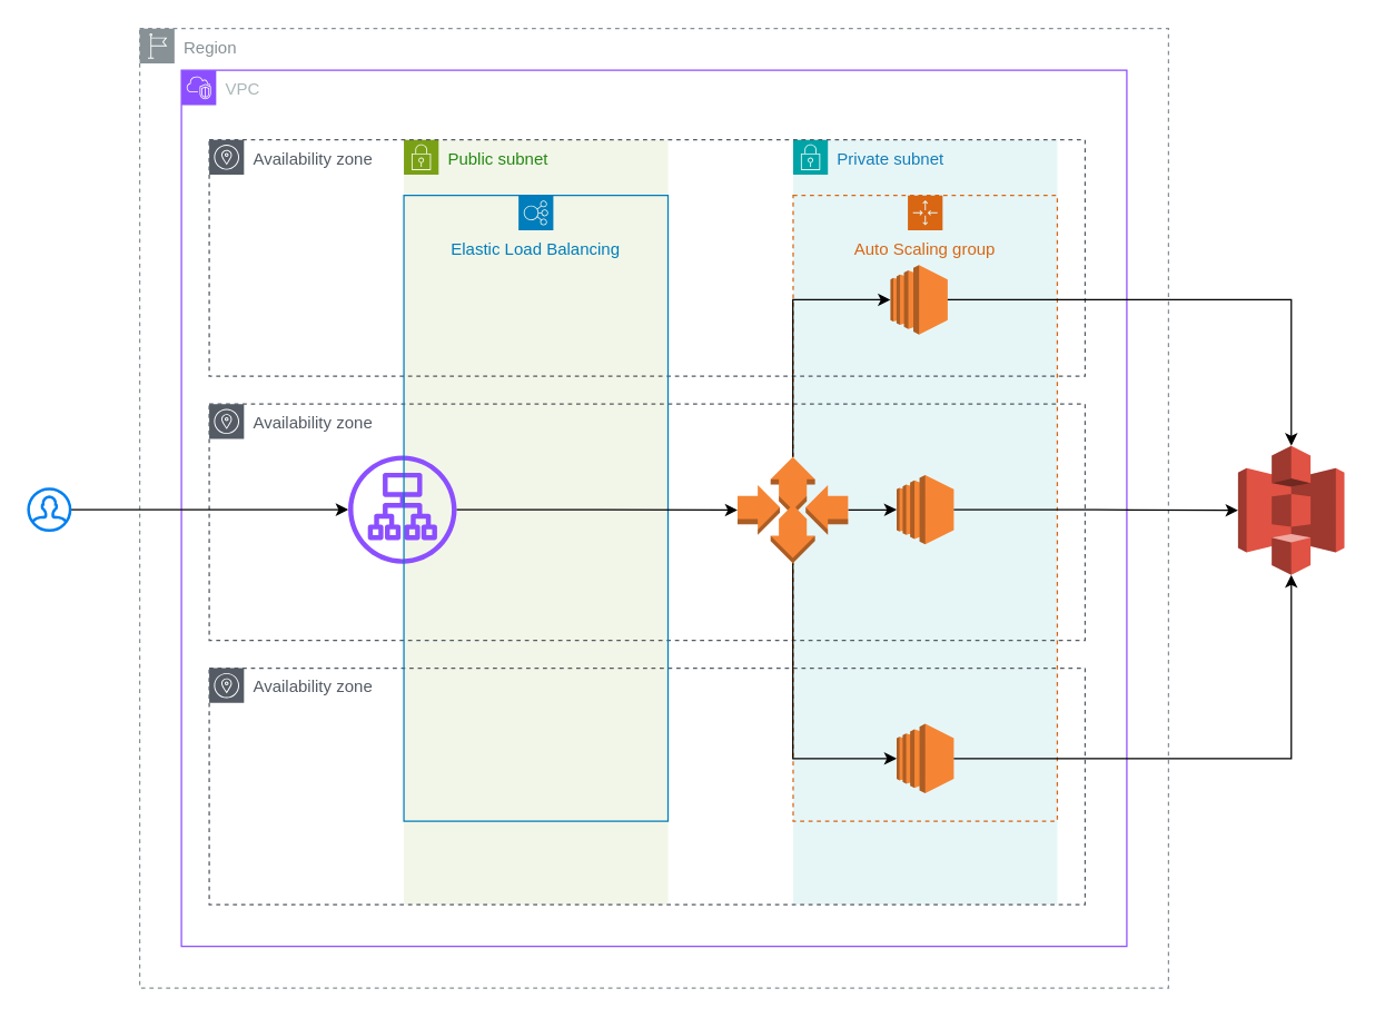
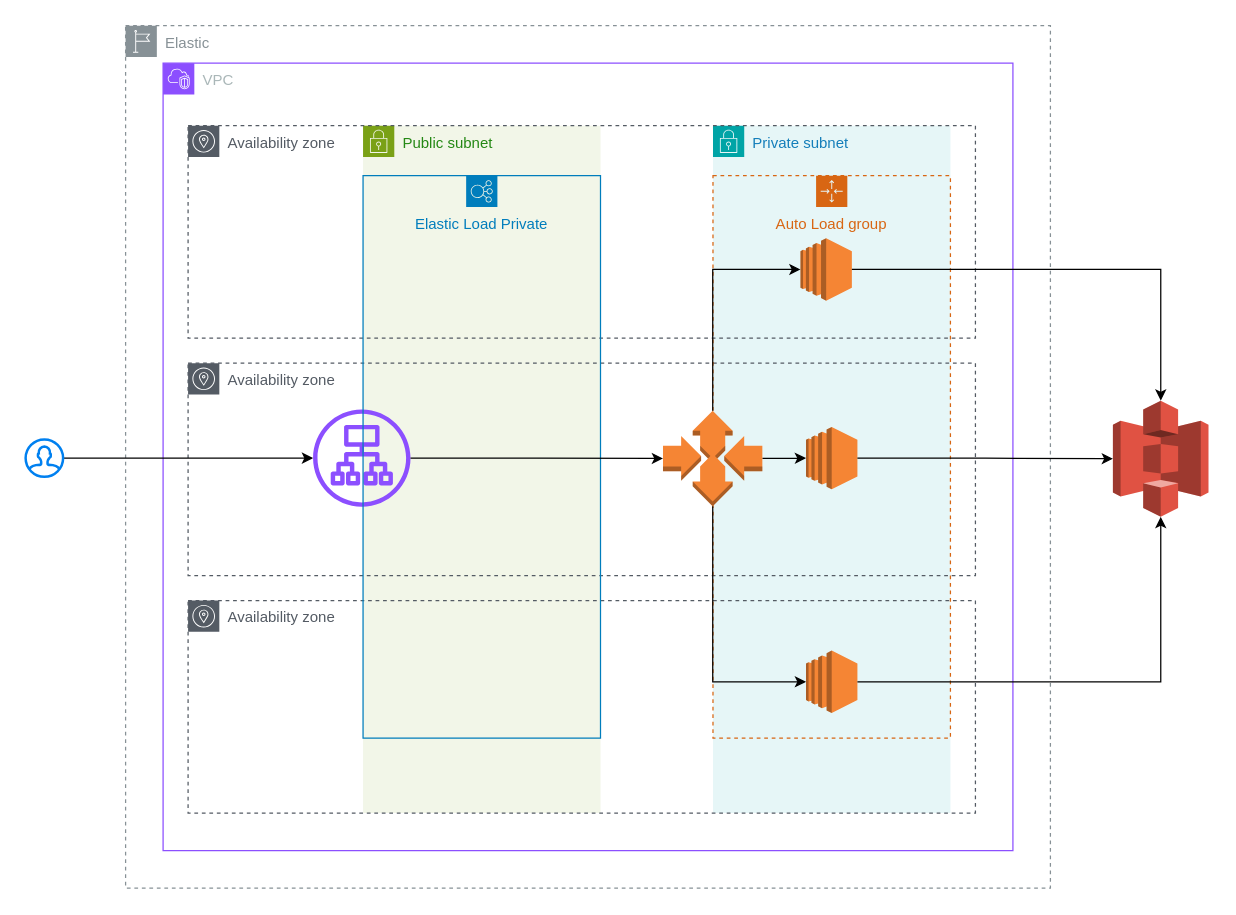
  <mxCell id="0" />
  <mxCell id="1" parent="0" />
- <mxCell id="2" value="Region" style="sketch=0;outlineConnect=0;gradientColor=none;html=1;whiteSpace=wrap;fontSize=12;fontStyle=0;shape=mxgraph.aws4.group;grIcon=mxgraph.aws4.group_region;strokeColor=#879196;fillColor=none;verticalAlign=top;align=left;spacingLeft=30;fontColor=#879196;dashed=1;" vertex="1" parent="1"><mxGeometry x="100" y="20" width="740" height="690" as="geometry" /></mxCell>
+ <mxCell id="2" value="Elastic" style="sketch=0;outlineConnect=0;gradientColor=none;html=1;whiteSpace=wrap;fontSize=12;fontStyle=0;shape=mxgraph.aws4.group;grIcon=mxgraph.aws4.group_region;strokeColor=#879196;fillColor=none;verticalAlign=top;align=left;spacingLeft=30;fontColor=#879196;dashed=1;" vertex="1" parent="1"><mxGeometry x="100" y="20" width="740" height="690" as="geometry" /></mxCell>
  <mxCell id="3" value="VPC" style="points=[[0,0],[0.25,0],[0.5,0],[0.75,0],[1,0],[1,0.25],[1,0.5],[1,0.75],[1,1],[0.75,1],[0.5,1],[0.25,1],[0,1],[0,0.75],[0,0.5],[0,0.25]];outlineConnect=0;gradientColor=none;html=1;whiteSpace=wrap;fontSize=12;fontStyle=0;container=1;pointerEvents=0;collapsible=0;recursiveResize=0;shape=mxgraph.aws4.group;grIcon=mxgraph.aws4.group_vpc2;strokeColor=#8C4FFF;fillColor=none;verticalAlign=top;align=left;spacingLeft=30;fontColor=#AAB7B8;dashed=0;" vertex="1" parent="1"><mxGeometry x="130" y="50" width="680" height="630" as="geometry" /></mxCell>
  <mxCell id="4" value="Private subnet" style="points=[[0,0],[0.25,0],[0.5,0],[0.75,0],[1,0],[1,0.25],[1,0.5],[1,0.75],[1,1],[0.75,1],[0.5,1],[0.25,1],[0,1],[0,0.75],[0,0.5],[0,0.25]];outlineConnect=0;gradientColor=none;html=1;whiteSpace=wrap;fontSize=12;fontStyle=0;container=1;pointerEvents=0;collapsible=0;recursiveResize=0;shape=mxgraph.aws4.group;grIcon=mxgraph.aws4.group_security_group;grStroke=0;strokeColor=#00A4A6;fillColor=#E6F6F7;verticalAlign=top;align=left;spacingLeft=30;fontColor=#147EBA;dashed=0;" vertex="1" parent="1"><mxGeometry x="570" y="100" width="190" height="550" as="geometry" /></mxCell>
  <mxCell id="5" value="Public subnet" style="points=[[0,0],[0.25,0],[0.5,0],[0.75,0],[1,0],[1,0.25],[1,0.5],[1,0.75],[1,1],[0.75,1],[0.5,1],[0.25,1],[0,1],[0,0.75],[0,0.5],[0,0.25]];outlineConnect=0;gradientColor=none;html=1;whiteSpace=wrap;fontSize=12;fontStyle=0;container=1;pointerEvents=0;collapsible=0;recursiveResize=0;shape=mxgraph.aws4.group;grIcon=mxgraph.aws4.group_security_group;grStroke=0;strokeColor=#7AA116;fillColor=#F2F6E8;verticalAlign=top;align=left;spacingLeft=30;fontColor=#248814;dashed=0;" vertex="1" parent="1"><mxGeometry x="290" y="100" width="190" height="550" as="geometry" /></mxCell>
  <mxCell id="6" value="Availability zone" style="sketch=0;outlineConnect=0;gradientColor=none;html=1;whiteSpace=wrap;fontSize=12;fontStyle=0;shape=mxgraph.aws4.group;grIcon=mxgraph.aws4.group_availability_zone;strokeColor=#545B64;fillColor=none;verticalAlign=top;align=left;spacingLeft=30;fontColor=#545B64;dashed=1;" vertex="1" parent="1"><mxGeometry x="150" y="100" width="630" height="170" as="geometry" /></mxCell>
  <mxCell id="7" value="Availability zone" style="sketch=0;outlineConnect=0;gradientColor=none;html=1;whiteSpace=wrap;fontSize=12;fontStyle=0;shape=mxgraph.aws4.group;grIcon=mxgraph.aws4.group_availability_zone;strokeColor=#545B64;fillColor=none;verticalAlign=top;align=left;spacingLeft=30;fontColor=#545B64;dashed=1;" vertex="1" parent="1"><mxGeometry x="150" y="290" width="630" height="170" as="geometry" /></mxCell>
  <mxCell id="8" value="Availability zone" style="sketch=0;outlineConnect=0;gradientColor=none;html=1;whiteSpace=wrap;fontSize=12;fontStyle=0;shape=mxgraph.aws4.group;grIcon=mxgraph.aws4.group_availability_zone;strokeColor=#545B64;fillColor=none;verticalAlign=top;align=left;spacingLeft=30;fontColor=#545B64;dashed=1;" vertex="1" parent="1"><mxGeometry x="150" y="480" width="630" height="170" as="geometry" /></mxCell>
  <mxCell id="9" value="" style="sketch=0;outlineConnect=0;fontColor=#232F3E;gradientColor=none;fillColor=#8C4FFF;strokeColor=none;dashed=0;verticalLabelPosition=bottom;verticalAlign=top;align=center;html=1;fontSize=12;fontStyle=0;aspect=fixed;pointerEvents=1;shape=mxgraph.aws4.application_load_balancer;" vertex="1" parent="1"><mxGeometry x="250" y="327" width="78" height="78" as="geometry" /></mxCell>
- <mxCell id="10" value="Elastic Load Balancing" style="sketch=0;outlineConnect=0;gradientColor=none;html=1;whiteSpace=wrap;fontSize=12;fontStyle=0;shape=mxgraph.aws4.groupCenter;grIcon=mxgraph.aws4.group_elastic_load_balancing;grStroke=1;strokeColor=#007DBC;fillColor=none;verticalAlign=top;align=center;fontColor=#007DBC;dashed=0;spacingTop=25;" vertex="1" parent="1"><mxGeometry x="290" y="140" width="190" height="450" as="geometry" /></mxCell>
- <mxCell id="11" value="Auto Scaling group" style="points=[[0,0],[0.25,0],[0.5,0],[0.75,0],[1,0],[1,0.25],[1,0.5],[1,0.75],[1,1],[0.75,1],[0.5,1],[0.25,1],[0,1],[0,0.75],[0,0.5],[0,0.25]];outlineConnect=0;gradientColor=none;html=1;whiteSpace=wrap;fontSize=12;fontStyle=0;container=1;pointerEvents=0;collapsible=0;recursiveResize=0;shape=mxgraph.aws4.groupCenter;grIcon=mxgraph.aws4.group_auto_scaling_group;grStroke=1;strokeColor=#D86613;fillColor=none;verticalAlign=top;align=center;fontColor=#D86613;dashed=1;spacingTop=25;" vertex="1" parent="1"><mxGeometry x="570" y="140" width="190" height="450" as="geometry" /></mxCell>
+ <mxCell id="10" value="Elastic Load Private" style="sketch=0;outlineConnect=0;gradientColor=none;html=1;whiteSpace=wrap;fontSize=12;fontStyle=0;shape=mxgraph.aws4.groupCenter;grIcon=mxgraph.aws4.group_elastic_load_balancing;grStroke=1;strokeColor=#007DBC;fillColor=none;verticalAlign=top;align=center;fontColor=#007DBC;dashed=0;spacingTop=25;" vertex="1" parent="1"><mxGeometry x="290" y="140" width="190" height="450" as="geometry" /></mxCell>
+ <mxCell id="11" value="Auto Load group" style="points=[[0,0],[0.25,0],[0.5,0],[0.75,0],[1,0],[1,0.25],[1,0.5],[1,0.75],[1,1],[0.75,1],[0.5,1],[0.25,1],[0,1],[0,0.75],[0,0.5],[0,0.25]];outlineConnect=0;gradientColor=none;html=1;whiteSpace=wrap;fontSize=12;fontStyle=0;container=1;pointerEvents=0;collapsible=0;recursiveResize=0;shape=mxgraph.aws4.groupCenter;grIcon=mxgraph.aws4.group_auto_scaling_group;grStroke=1;strokeColor=#D86613;fillColor=none;verticalAlign=top;align=center;fontColor=#D86613;dashed=1;spacingTop=25;" vertex="1" parent="1"><mxGeometry x="570" y="140" width="190" height="450" as="geometry" /></mxCell>
  <mxCell id="12" value="" style="outlineConnect=0;dashed=0;verticalLabelPosition=bottom;verticalAlign=top;align=center;html=1;shape=mxgraph.aws3.ec2;fillColor=#F58534;gradientColor=none;" vertex="1" parent="11"><mxGeometry x="70" y="50" width="41.13" height="50" as="geometry" /></mxCell>
  <mxCell id="13" value="" style="outlineConnect=0;dashed=0;verticalLabelPosition=bottom;verticalAlign=top;align=center;html=1;shape=mxgraph.aws3.ec2;fillColor=#F58534;gradientColor=none;" vertex="1" parent="11"><mxGeometry x="74.44" y="201" width="41.13" height="50" as="geometry" /></mxCell>
  <mxCell id="14" value="" style="outlineConnect=0;dashed=0;verticalLabelPosition=bottom;verticalAlign=top;align=center;html=1;shape=mxgraph.aws3.ec2;fillColor=#F58534;gradientColor=none;" vertex="1" parent="11"><mxGeometry x="74.44" y="380" width="41.13" height="50" as="geometry" /></mxCell>
  <mxCell id="15" style="edgeStyle=orthogonalEdgeStyle;rounded=0;orthogonalLoop=1;jettySize=auto;html=1;" edge="1" parent="1" source="16" target="13"><mxGeometry relative="1" as="geometry" /></mxCell>
  <mxCell id="16" value="" style="outlineConnect=0;dashed=0;verticalLabelPosition=bottom;verticalAlign=top;align=center;html=1;shape=mxgraph.aws3.auto_scaling;fillColor=#F58534;gradientColor=none;" vertex="1" parent="1"><mxGeometry x="530" y="328" width="79.5" height="76.5" as="geometry" /></mxCell>
  <mxCell id="17" style="edgeStyle=orthogonalEdgeStyle;rounded=0;orthogonalLoop=1;jettySize=auto;html=1;entryX=0;entryY=0.5;entryDx=0;entryDy=0;entryPerimeter=0;" edge="1" parent="1" source="16" target="12"><mxGeometry relative="1" as="geometry"><Array as="points"><mxPoint x="570" y="215" /></Array></mxGeometry></mxCell>
  <mxCell id="18" style="edgeStyle=orthogonalEdgeStyle;rounded=0;orthogonalLoop=1;jettySize=auto;html=1;entryX=0;entryY=0.5;entryDx=0;entryDy=0;entryPerimeter=0;" edge="1" parent="1" source="16" target="14"><mxGeometry relative="1" as="geometry"><Array as="points"><mxPoint x="570" y="545" /></Array></mxGeometry></mxCell>
  <mxCell id="19" style="edgeStyle=orthogonalEdgeStyle;rounded=0;orthogonalLoop=1;jettySize=auto;html=1;entryX=0;entryY=0.5;entryDx=0;entryDy=0;entryPerimeter=0;" edge="1" parent="1" source="9" target="16"><mxGeometry relative="1" as="geometry" /></mxCell>
  <mxCell id="20" value="" style="outlineConnect=0;dashed=0;verticalLabelPosition=bottom;verticalAlign=top;align=center;html=1;shape=mxgraph.aws3.s3;fillColor=#E05243;gradientColor=none;" vertex="1" parent="1"><mxGeometry x="890" y="320" width="76.5" height="93" as="geometry" /></mxCell>
  <mxCell id="21" style="edgeStyle=orthogonalEdgeStyle;rounded=0;orthogonalLoop=1;jettySize=auto;html=1;" edge="1" parent="1" source="12" target="20"><mxGeometry relative="1" as="geometry" /></mxCell>
  <mxCell id="22" style="edgeStyle=orthogonalEdgeStyle;rounded=0;orthogonalLoop=1;jettySize=auto;html=1;" edge="1" parent="1" source="14" target="20"><mxGeometry relative="1" as="geometry" /></mxCell>
  <mxCell id="23" style="edgeStyle=orthogonalEdgeStyle;rounded=0;orthogonalLoop=1;jettySize=auto;html=1;" edge="1" parent="1" source="13" target="20"><mxGeometry relative="1" as="geometry" /></mxCell>
  <mxCell id="24" style="edgeStyle=orthogonalEdgeStyle;rounded=0;orthogonalLoop=1;jettySize=auto;html=1;" edge="1" parent="1" source="25" target="9"><mxGeometry relative="1" as="geometry" /></mxCell>
  <mxCell id="25" value="" style="html=1;verticalLabelPosition=bottom;align=center;labelBackgroundColor=#ffffff;verticalAlign=top;strokeWidth=2;strokeColor=#0080F0;shadow=0;dashed=0;shape=mxgraph.ios7.icons.user;" vertex="1" parent="1"><mxGeometry x="20" y="351" width="30" height="30" as="geometry" /></mxCell>
